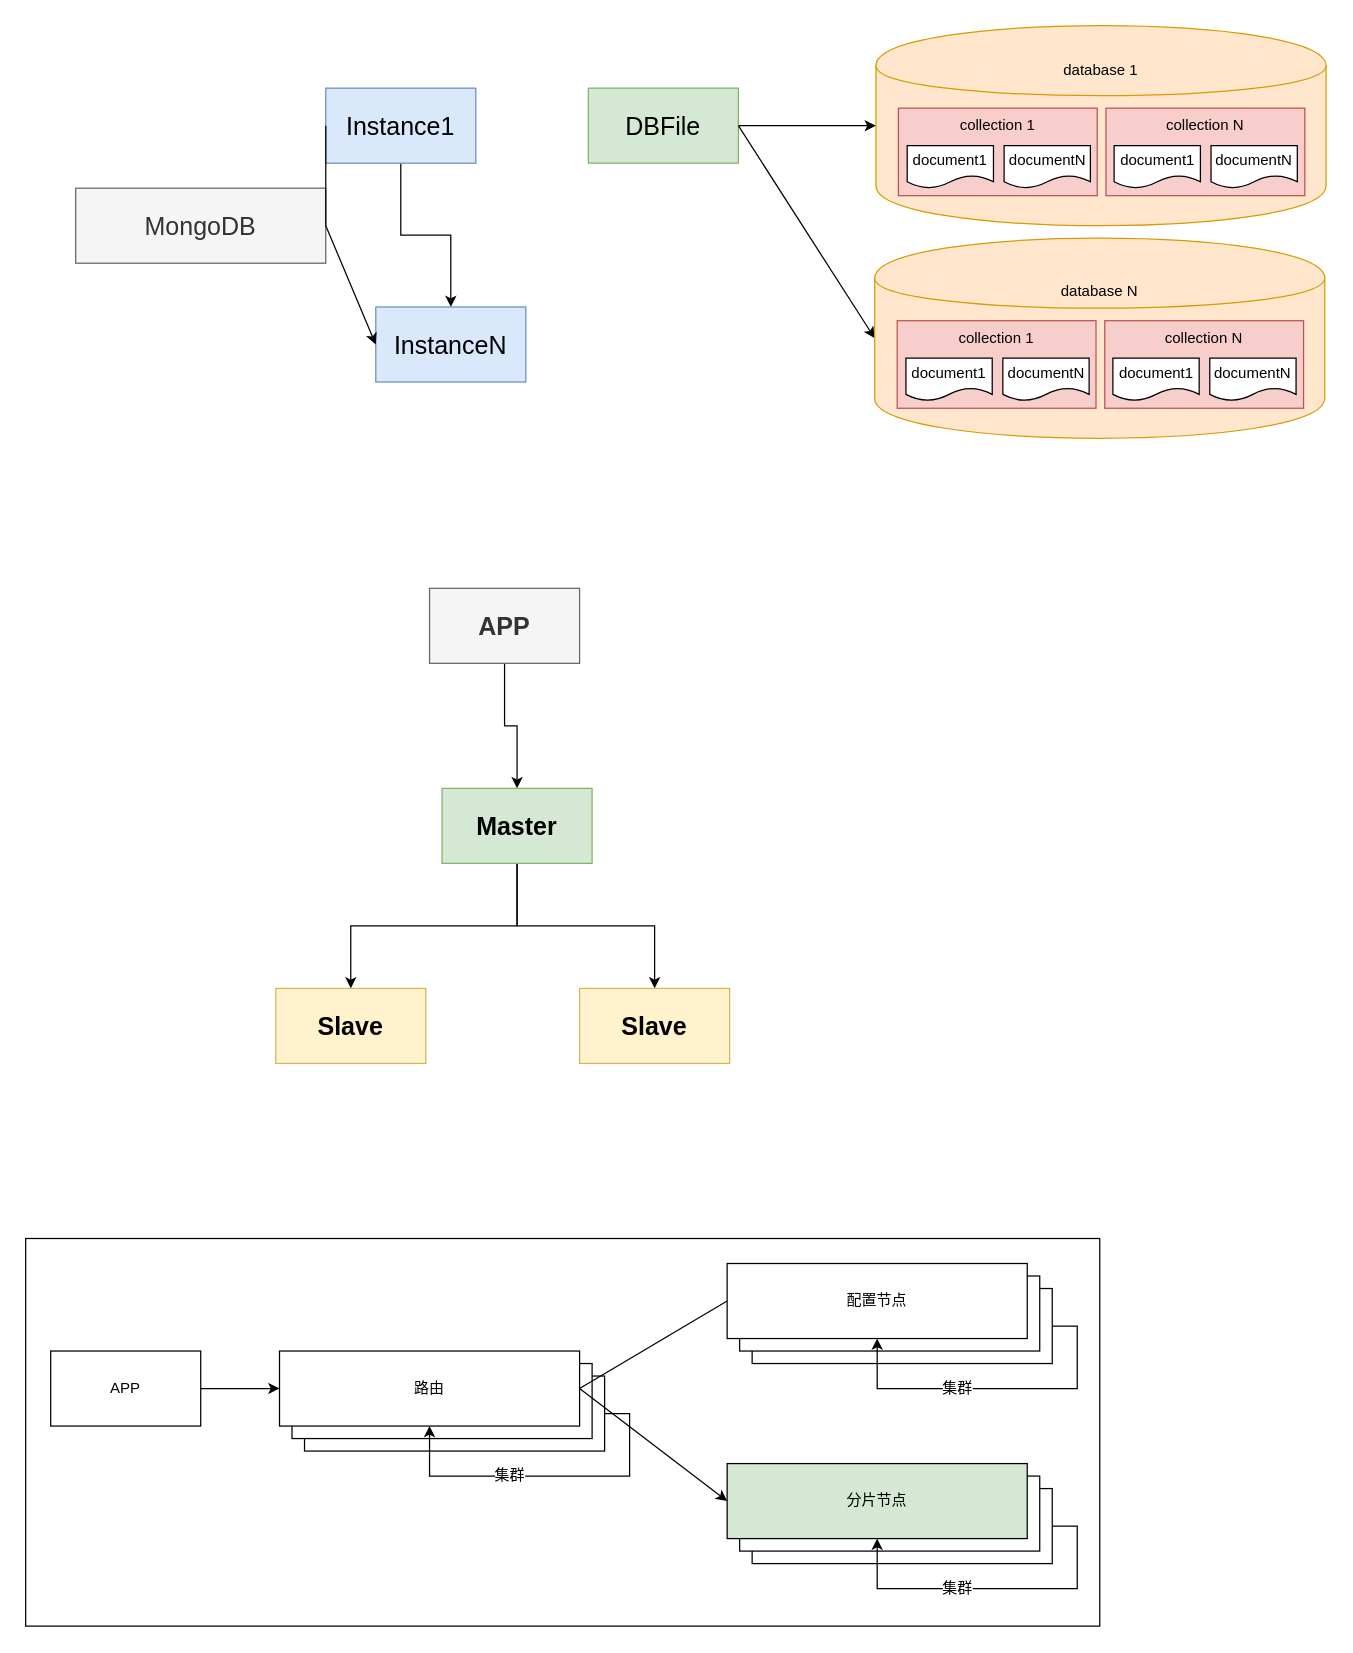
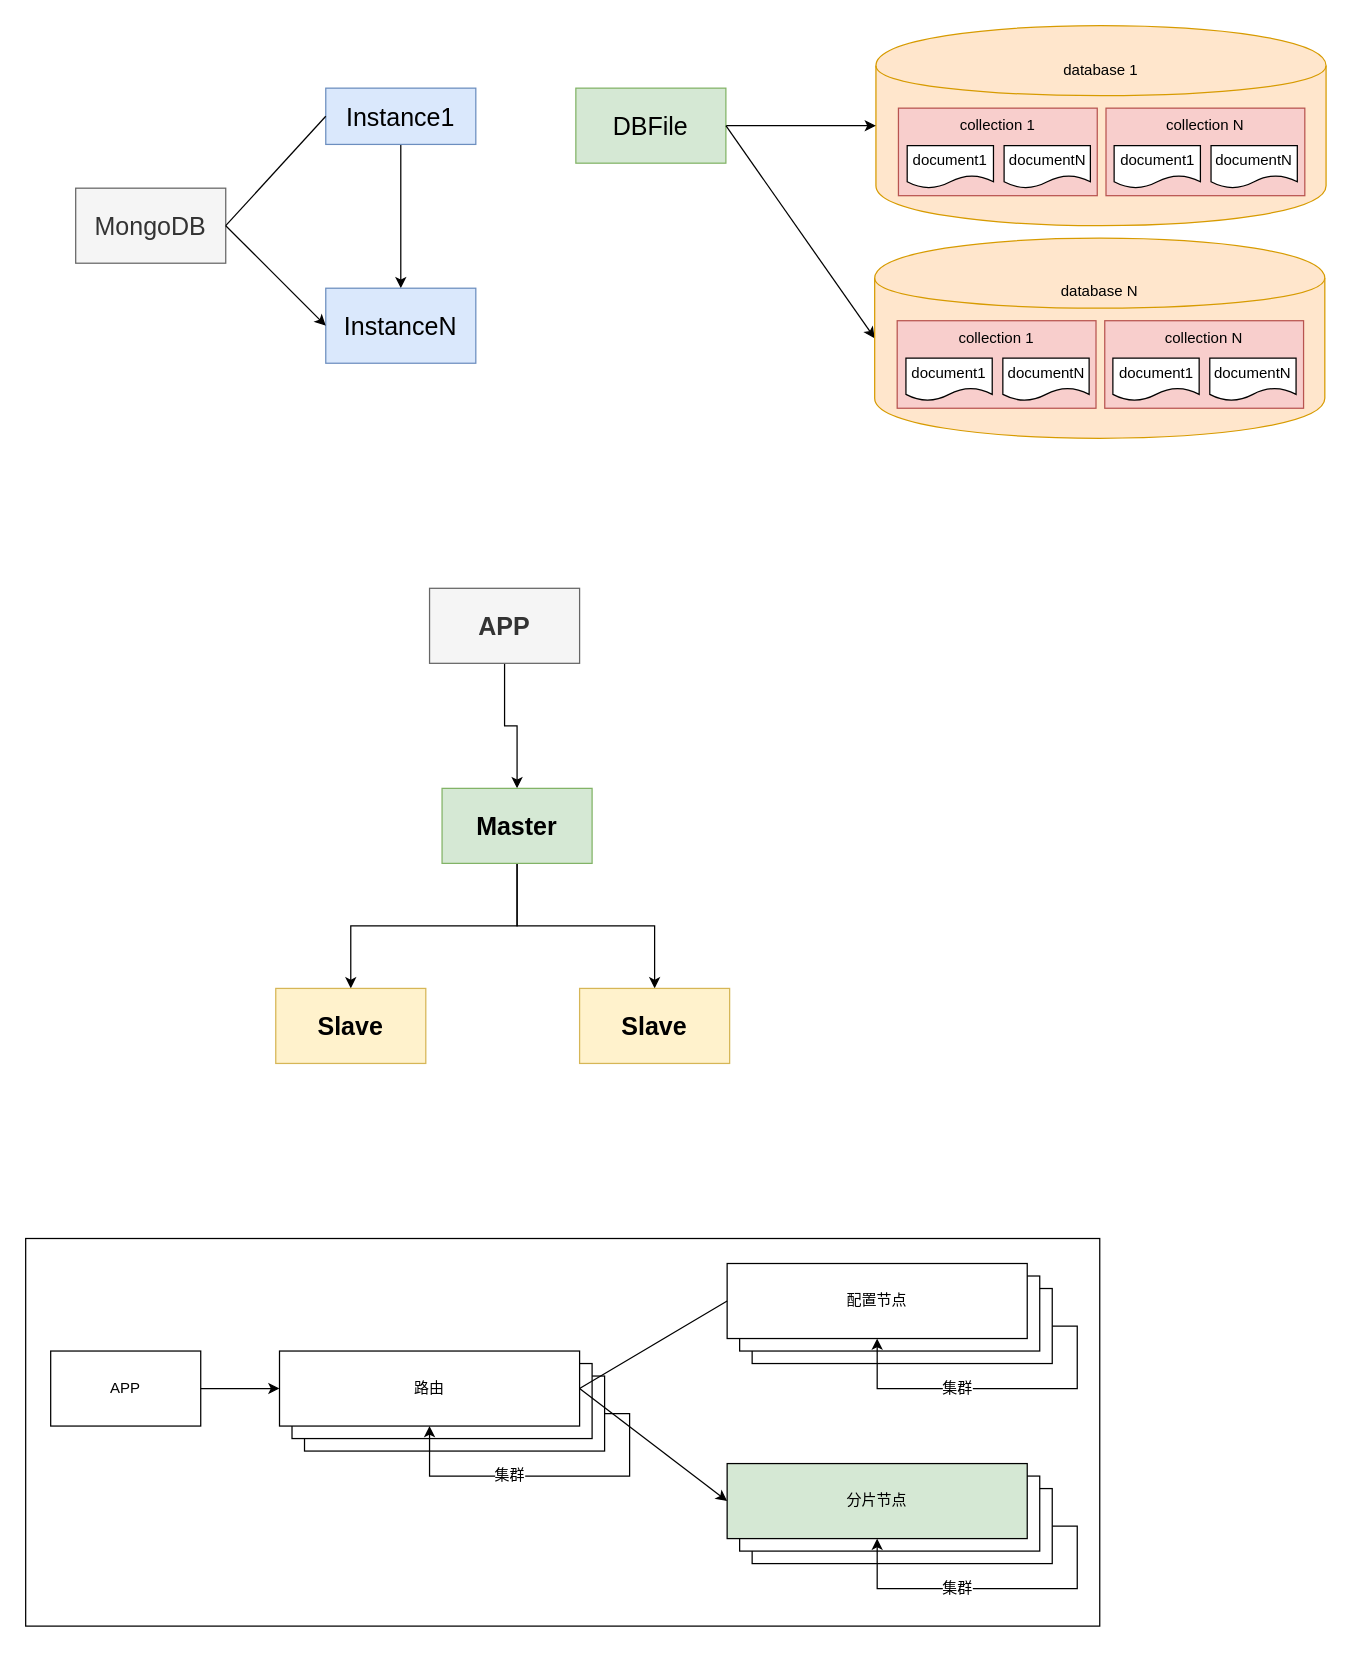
  <mxCell id="0" />
  <mxCell id="1" parent="0" />
  <mxCell id="2" value="database 1&lt;br&gt;&lt;br&gt;&lt;br&gt;&lt;br&gt;&lt;br&gt;&lt;br&gt;&lt;br&gt;&lt;br&gt;&lt;br&gt;&lt;br&gt;" style="shape=cylinder;whiteSpace=wrap;html=1;boundedLbl=1;backgroundOutline=1;align=center;verticalAlign=middle;labelPosition=center;verticalLabelPosition=middle;fillColor=#ffe6cc;strokeColor=#d79b00;" vertex="1" parent="1"><mxGeometry x="700" y="20" width="360" height="160" as="geometry" /></mxCell>
  <mxCell id="3" style="edgeStyle=orthogonalEdgeStyle;rounded=0;orthogonalLoop=1;jettySize=auto;html=1;exitX=0.5;exitY=1;exitDx=0;exitDy=0;" parent="1" source="4" target="7" edge="1"><mxGeometry relative="1" as="geometry" /></mxCell>
  <mxCell id="4" value="APP" style="rounded=0;whiteSpace=wrap;html=1;fillColor=#f5f5f5;strokeColor=#666666;fontColor=#333333;fontSize=20;fontStyle=1" parent="1" vertex="1"><mxGeometry x="343" y="470" width="120" height="60" as="geometry" /></mxCell>
  <mxCell id="5" style="edgeStyle=orthogonalEdgeStyle;rounded=0;orthogonalLoop=1;jettySize=auto;html=1;exitX=0.5;exitY=1;exitDx=0;exitDy=0;entryX=0.5;entryY=0;entryDx=0;entryDy=0;" parent="1" source="7" target="8" edge="1"><mxGeometry relative="1" as="geometry" /></mxCell>
  <mxCell id="6" style="edgeStyle=orthogonalEdgeStyle;rounded=0;orthogonalLoop=1;jettySize=auto;html=1;exitX=0.5;exitY=1;exitDx=0;exitDy=0;" parent="1" source="7" target="9" edge="1"><mxGeometry relative="1" as="geometry" /></mxCell>
  <mxCell id="7" value="Master" style="rounded=0;whiteSpace=wrap;html=1;fillColor=#d5e8d4;strokeColor=#82b366;fontSize=20;fontStyle=1" parent="1" vertex="1"><mxGeometry x="353" y="630" width="120" height="60" as="geometry" /></mxCell>
  <mxCell id="8" value="Slave" style="rounded=0;whiteSpace=wrap;html=1;fillColor=#fff2cc;strokeColor=#d6b656;fontSize=20;fontStyle=1" parent="1" vertex="1"><mxGeometry x="220" y="790" width="120" height="60" as="geometry" /></mxCell>
  <mxCell id="9" value="Slave" style="rounded=0;whiteSpace=wrap;html=1;fillColor=#fff2cc;strokeColor=#d6b656;fontSize=20;fontStyle=1" parent="1" vertex="1"><mxGeometry x="463" y="790" width="120" height="60" as="geometry" /></mxCell>
- <mxCell id="10" value="MongoDB" style="rounded=0;whiteSpace=wrap;html=1;fontSize=20;fillColor=#f5f5f5;strokeColor=#666666;fontColor=#333333;" parent="1" vertex="1"><mxGeometry x="60" y="150" width="200" height="60" as="geometry" /></mxCell>
+ <mxCell id="10" value="MongoDB" style="rounded=0;whiteSpace=wrap;html=1;fontSize=20;fillColor=#f5f5f5;strokeColor=#666666;fontColor=#333333;" parent="1" vertex="1"><mxGeometry x="60" y="150" width="120" height="60" as="geometry" /></mxCell>
  <mxCell id="11" value="" style="edgeStyle=orthogonalEdgeStyle;rounded=0;orthogonalLoop=1;jettySize=auto;html=1;" edge="1" parent="1" source="12" target="13"><mxGeometry relative="1" as="geometry" /></mxCell>
- <mxCell id="12" value="Instance1" style="rounded=0;whiteSpace=wrap;html=1;fontSize=20;fillColor=#dae8fc;strokeColor=#6c8ebf;" parent="1" vertex="1"><mxGeometry x="260" y="70" width="120" height="60" as="geometry" /></mxCell>
- <mxCell id="13" value="InstanceN" style="rounded=0;whiteSpace=wrap;html=1;fontSize=20;fillColor=#dae8fc;strokeColor=#6c8ebf;" parent="1" vertex="1"><mxGeometry x="300" y="245" width="120" height="60" as="geometry" /></mxCell>
+ <mxCell id="12" value="Instance1" style="rounded=0;whiteSpace=wrap;html=1;fontSize=20;fillColor=#dae8fc;strokeColor=#6c8ebf;" parent="1" vertex="1"><mxGeometry x="260" y="70" width="120" height="45" as="geometry" /></mxCell>
+ <mxCell id="13" value="InstanceN" style="rounded=0;whiteSpace=wrap;html=1;fontSize=20;fillColor=#dae8fc;strokeColor=#6c8ebf;" parent="1" vertex="1"><mxGeometry x="260" y="230" width="120" height="60" as="geometry" /></mxCell>
  <mxCell id="14" value="" style="edgeStyle=orthogonalEdgeStyle;rounded=0;orthogonalLoop=1;jettySize=auto;html=1;entryX=0;entryY=0.5;entryDx=0;entryDy=0;" edge="1" parent="1" source="15"><mxGeometry relative="1" as="geometry"><mxPoint x="700" y="100" as="targetPoint" /></mxGeometry></mxCell>
- <mxCell id="15" value="DBFile" style="rounded=0;whiteSpace=wrap;html=1;fontSize=20;fillColor=#d5e8d4;strokeColor=#82b366;" parent="1" vertex="1"><mxGeometry x="470" y="70" width="120" height="60" as="geometry" /></mxCell>
+ <mxCell id="15" value="DBFile" style="rounded=0;whiteSpace=wrap;html=1;fontSize=20;fillColor=#d5e8d4;strokeColor=#82b366;" parent="1" vertex="1"><mxGeometry x="460" y="70" width="120" height="60" as="geometry" /></mxCell>
  <mxCell id="16" value="" style="endArrow=none;html=1;fontSize=20;entryX=0;entryY=0.5;entryDx=0;entryDy=0;exitX=1;exitY=0.5;exitDx=0;exitDy=0;" parent="1" source="10" target="12" edge="1"><mxGeometry width="50" height="50" relative="1" as="geometry"><mxPoint x="190" y="160" as="sourcePoint" /><mxPoint x="240" y="110" as="targetPoint" /></mxGeometry></mxCell>
  <mxCell id="17" value="" style="endArrow=classic;html=1;fontSize=20;entryX=0;entryY=0.5;entryDx=0;entryDy=0;exitX=1;exitY=0.5;exitDx=0;exitDy=0;" parent="1" source="10" target="13" edge="1"><mxGeometry width="50" height="50" relative="1" as="geometry"><mxPoint x="190" y="190" as="sourcePoint" /><mxPoint x="270" y="110" as="targetPoint" /></mxGeometry></mxCell>
  <mxCell id="18" value="" style="endArrow=classic;html=1;exitX=1;exitY=0.5;exitDx=0;exitDy=0;entryX=0;entryY=0.5;entryDx=0;entryDy=0;" edge="1" parent="1" source="15"><mxGeometry width="50" height="50" relative="1" as="geometry"><mxPoint x="560" y="230" as="sourcePoint" /><mxPoint x="699" y="270" as="targetPoint" /></mxGeometry></mxCell>
  <mxCell id="19" value="collection 1&lt;br&gt;&lt;br&gt;&lt;br&gt;&lt;br&gt;" style="rounded=0;whiteSpace=wrap;html=1;align=center;fillColor=#f8cecc;strokeColor=#b85450;" vertex="1" parent="1"><mxGeometry x="718" y="86" width="159" height="70" as="geometry" /></mxCell>
  <mxCell id="20" value="&lt;span style=&quot;white-space: normal&quot;&gt;collection N&lt;br&gt;&lt;br&gt;&lt;br&gt;&lt;br&gt;&lt;/span&gt;" style="rounded=0;whiteSpace=wrap;html=1;align=center;fillColor=#f8cecc;strokeColor=#b85450;" vertex="1" parent="1"><mxGeometry x="884" y="86" width="159" height="70" as="geometry" /></mxCell>
  <mxCell id="21" value="document1" style="shape=document;whiteSpace=wrap;html=1;boundedLbl=1;align=center;" vertex="1" parent="1"><mxGeometry x="725" y="116" width="69" height="34" as="geometry" /></mxCell>
  <mxCell id="22" value="documentN" style="shape=document;whiteSpace=wrap;html=1;boundedLbl=1;align=center;" vertex="1" parent="1"><mxGeometry x="802.5" y="116" width="69" height="34" as="geometry" /></mxCell>
  <mxCell id="23" value="document1" style="shape=document;whiteSpace=wrap;html=1;boundedLbl=1;align=center;" vertex="1" parent="1"><mxGeometry x="890.5" y="116" width="69" height="34" as="geometry" /></mxCell>
  <mxCell id="24" value="documentN" style="shape=document;whiteSpace=wrap;html=1;boundedLbl=1;align=center;" vertex="1" parent="1"><mxGeometry x="968" y="116" width="69" height="34" as="geometry" /></mxCell>
  <mxCell id="25" value="database N&lt;br&gt;&lt;br&gt;&lt;br&gt;&lt;br&gt;&lt;br&gt;&lt;br&gt;&lt;br&gt;&lt;br&gt;&lt;br&gt;" style="shape=cylinder;whiteSpace=wrap;html=1;boundedLbl=1;backgroundOutline=1;align=center;verticalAlign=middle;labelPosition=center;verticalLabelPosition=middle;fillColor=#ffe6cc;strokeColor=#d79b00;" vertex="1" parent="1"><mxGeometry x="699" y="190" width="360" height="160" as="geometry" /></mxCell>
  <mxCell id="26" value="collection 1&lt;br&gt;&lt;br&gt;&lt;br&gt;&lt;br&gt;" style="rounded=0;whiteSpace=wrap;html=1;align=center;fillColor=#f8cecc;strokeColor=#b85450;" vertex="1" parent="1"><mxGeometry x="717" y="256" width="159" height="70" as="geometry" /></mxCell>
  <mxCell id="27" value="&lt;span style=&quot;white-space: normal&quot;&gt;collection N&lt;br&gt;&lt;br&gt;&lt;br&gt;&lt;br&gt;&lt;/span&gt;" style="rounded=0;whiteSpace=wrap;html=1;align=center;fillColor=#f8cecc;strokeColor=#b85450;" vertex="1" parent="1"><mxGeometry x="883" y="256" width="159" height="70" as="geometry" /></mxCell>
  <mxCell id="28" value="document1" style="shape=document;whiteSpace=wrap;html=1;boundedLbl=1;align=center;" vertex="1" parent="1"><mxGeometry x="724" y="286" width="69" height="34" as="geometry" /></mxCell>
  <mxCell id="29" value="documentN" style="shape=document;whiteSpace=wrap;html=1;boundedLbl=1;align=center;" vertex="1" parent="1"><mxGeometry x="801.5" y="286" width="69" height="34" as="geometry" /></mxCell>
  <mxCell id="30" value="document1" style="shape=document;whiteSpace=wrap;html=1;boundedLbl=1;align=center;" vertex="1" parent="1"><mxGeometry x="889.5" y="286" width="69" height="34" as="geometry" /></mxCell>
  <mxCell id="31" value="documentN" style="shape=document;whiteSpace=wrap;html=1;boundedLbl=1;align=center;" vertex="1" parent="1"><mxGeometry x="967" y="286" width="69" height="34" as="geometry" /></mxCell>
  <mxCell id="32" value="" style="rounded=0;whiteSpace=wrap;html=1;align=center;" parent="1" vertex="1"><mxGeometry x="20" y="990" width="859" height="310" as="geometry" /></mxCell>
  <mxCell id="33" value="APP" style="rounded=0;whiteSpace=wrap;html=1;align=center;" parent="1" vertex="1"><mxGeometry x="40" y="1080" width="120" height="60" as="geometry" /></mxCell>
  <mxCell id="34" value="" style="group" parent="1" vertex="1" connectable="0"><mxGeometry x="223" y="1080" width="260" height="80" as="geometry" /></mxCell>
  <mxCell id="35" value="" style="rounded=0;whiteSpace=wrap;html=1;" parent="34" vertex="1"><mxGeometry x="20" y="20" width="240" height="60" as="geometry" /></mxCell>
  <mxCell id="36" value="" style="rounded=0;whiteSpace=wrap;html=1;" parent="34" vertex="1"><mxGeometry x="10" y="10" width="240" height="60" as="geometry" /></mxCell>
  <mxCell id="37" value="路由" style="rounded=0;whiteSpace=wrap;html=1;" parent="34" vertex="1"><mxGeometry width="240" height="60" as="geometry" /></mxCell>
  <mxCell id="38" style="edgeStyle=orthogonalEdgeStyle;rounded=0;orthogonalLoop=1;jettySize=auto;html=1;exitX=1;exitY=0.5;exitDx=0;exitDy=0;entryX=0.5;entryY=1;entryDx=0;entryDy=0;" parent="34" source="35" target="37" edge="1"><mxGeometry relative="1" as="geometry"><Array as="points"><mxPoint x="280" y="50" /><mxPoint x="280" y="100" /><mxPoint x="120" y="100" /></Array></mxGeometry></mxCell>
  <mxCell id="39" value="集群" style="text;html=1;resizable=0;points=[];align=center;verticalAlign=middle;labelBackgroundColor=#ffffff;" parent="38" vertex="1" connectable="0"><mxGeometry x="0.234" y="-1" relative="1" as="geometry"><mxPoint as="offset" /></mxGeometry></mxCell>
  <mxCell id="40" value="" style="group" parent="1" vertex="1" connectable="0"><mxGeometry x="581" y="1010" width="260" height="80" as="geometry" /></mxCell>
  <mxCell id="41" value="" style="rounded=0;whiteSpace=wrap;html=1;" parent="40" vertex="1"><mxGeometry x="20" y="20" width="240" height="60" as="geometry" /></mxCell>
  <mxCell id="42" value="" style="rounded=0;whiteSpace=wrap;html=1;" parent="40" vertex="1"><mxGeometry x="10" y="10" width="240" height="60" as="geometry" /></mxCell>
  <mxCell id="43" value="配置节点" style="rounded=0;whiteSpace=wrap;html=1;" parent="40" vertex="1"><mxGeometry width="240" height="60" as="geometry" /></mxCell>
  <mxCell id="44" style="edgeStyle=orthogonalEdgeStyle;rounded=0;orthogonalLoop=1;jettySize=auto;html=1;exitX=1;exitY=0.5;exitDx=0;exitDy=0;entryX=0.5;entryY=1;entryDx=0;entryDy=0;" parent="40" source="41" target="43" edge="1"><mxGeometry relative="1" as="geometry"><Array as="points"><mxPoint x="280" y="50" /><mxPoint x="280" y="100" /><mxPoint x="120" y="100" /></Array></mxGeometry></mxCell>
  <mxCell id="45" value="集群" style="text;html=1;resizable=0;points=[];align=center;verticalAlign=middle;labelBackgroundColor=#ffffff;" parent="44" vertex="1" connectable="0"><mxGeometry x="0.234" y="-1" relative="1" as="geometry"><mxPoint as="offset" /></mxGeometry></mxCell>
  <mxCell id="46" value="" style="group" parent="1" vertex="1" connectable="0"><mxGeometry x="581" y="1170" width="260" height="80" as="geometry" /></mxCell>
  <mxCell id="47" value="" style="rounded=0;whiteSpace=wrap;html=1;" parent="46" vertex="1"><mxGeometry x="20" y="20" width="240" height="60" as="geometry" /></mxCell>
  <mxCell id="48" value="" style="rounded=0;whiteSpace=wrap;html=1;" parent="46" vertex="1"><mxGeometry x="10" y="10" width="240" height="60" as="geometry" /></mxCell>
  <mxCell id="49" value="分片节点" style="rounded=0;whiteSpace=wrap;html=1;fillColor=#d5e8d4;" parent="46" vertex="1"><mxGeometry width="240" height="60" as="geometry" /></mxCell>
  <mxCell id="50" style="edgeStyle=orthogonalEdgeStyle;rounded=0;orthogonalLoop=1;jettySize=auto;html=1;exitX=1;exitY=0.5;exitDx=0;exitDy=0;entryX=0.5;entryY=1;entryDx=0;entryDy=0;" parent="46" source="47" target="49" edge="1"><mxGeometry relative="1" as="geometry"><Array as="points"><mxPoint x="280" y="50" /><mxPoint x="280" y="100" /><mxPoint x="120" y="100" /></Array></mxGeometry></mxCell>
  <mxCell id="51" value="集群" style="text;html=1;resizable=0;points=[];align=center;verticalAlign=middle;labelBackgroundColor=#ffffff;" parent="50" vertex="1" connectable="0"><mxGeometry x="0.234" y="-1" relative="1" as="geometry"><mxPoint as="offset" /></mxGeometry></mxCell>
  <mxCell id="52" value="" style="endArrow=none;html=1;exitX=1;exitY=0.5;exitDx=0;exitDy=0;entryX=0;entryY=0.5;entryDx=0;entryDy=0;" parent="1" edge="1" target="43" source="37"><mxGeometry width="50" height="50" relative="1" as="geometry"><mxPoint x="511" y="1090" as="sourcePoint" /><mxPoint x="561" y="1040" as="targetPoint" /></mxGeometry></mxCell>
  <mxCell id="53" value="" style="endArrow=classic;html=1;exitX=1;exitY=0.5;exitDx=0;exitDy=0;entryX=0;entryY=0.5;entryDx=0;entryDy=0;" parent="1" edge="1" target="49" source="37"><mxGeometry width="50" height="50" relative="1" as="geometry"><mxPoint x="511" y="1140" as="sourcePoint" /><mxPoint x="571" y="1210" as="targetPoint" /></mxGeometry></mxCell>
  <mxCell id="54" value="" style="endArrow=classic;html=1;exitX=1;exitY=0.5;exitDx=0;exitDy=0;entryX=0;entryY=0.5;entryDx=0;entryDy=0;" parent="1" source="33" target="37" edge="1"><mxGeometry width="50" height="50" relative="1" as="geometry"><mxPoint x="171" y="1140" as="sourcePoint" /><mxPoint x="221" y="1090" as="targetPoint" /></mxGeometry></mxCell>
